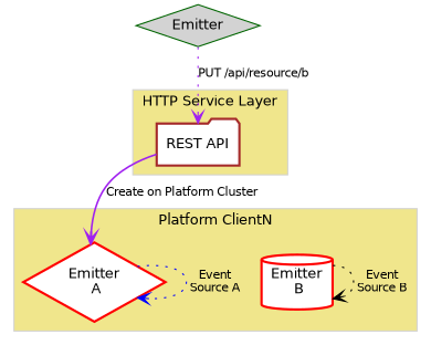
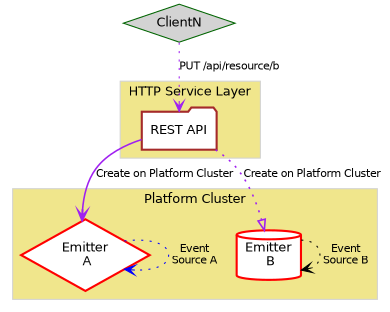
  digraph {
    color=darkgray
    fillcolor=khaki
    fontname="DejaVu Sans"
    fontsize=12
    labelfontname=SEOptimist
    labelloc=t
    rankdir=TB
    shape=Mrecord
    splines=true
    style="rounded, filled"
    node [color=red fillcolor=white fontname="DejaVu Sans" fontsize=12 labelfontname=SEOptimist penwidth=2.0 shape=diamond style=filled]
    edge [arrowhead=vee color=purple fontname="DejaVu Sans" fontsize=10 labelfontname=SEOptimistLight penwidth=1.0 style=dotted]
    "REST API" [color=brown shape=folder]
    "Emitter\n A"
    "Emitter\n B" [shape=cylinder]
-   ClientN [color=darkgreen fillcolor=lightgrey labelfontname=SEOptimistLight penwidth=1.0 label=Emitter]
+   ClientN [color=darkgreen fillcolor=lightgrey labelfontname=SEOptimistLight penwidth=1.0]
    subgraph cluster_1 {
      color=lightgrey
      label="HTTP Service Layer"
      style=filled
      "REST API"
    }
    subgraph cluster_2 {
      color=lightgrey
-     label="Platform ClientN"
+     label="Platform Cluster"
      style=filled
      "Emitter\n A"
      "Emitter\n B"
    }
    "REST API" -> "Emitter\n A" [label="Create on Platform Cluster" penwidth=1.5 style=solid]
+   "REST API" -> "Emitter\n B" [arrowhead=onormal label="Create on Platform Cluster" penwidth=1.5]
    "Emitter\n A" -> "Emitter\n A" [color=blue label="  Event \n Source A" labelfontname=SEOptimist]
    "Emitter\n B" -> "Emitter\n B" [color=black label="  Event \n Source B" labelfontname=SEOptimist]
    ClientN -> "REST API" [label="PUT /api/resource/b"]
  }
